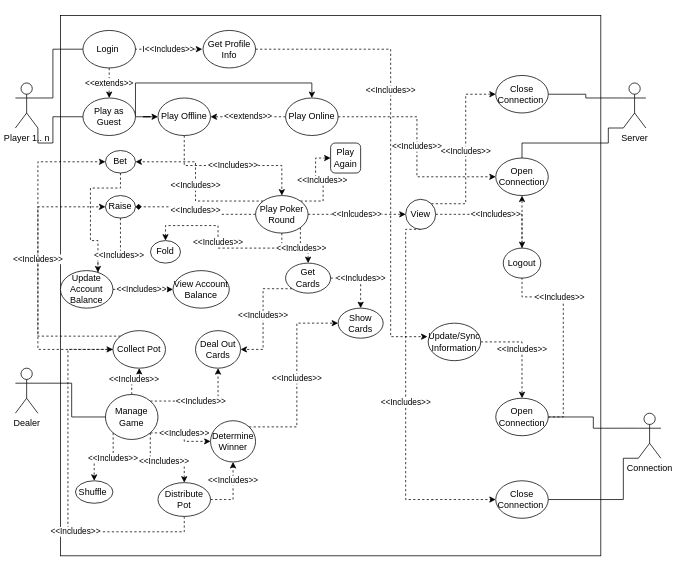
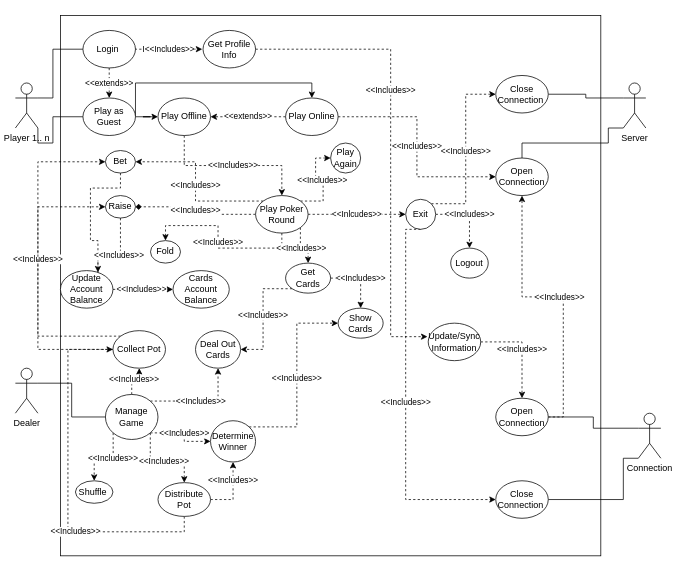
  <mxCell id="0" />
  <mxCell id="1" parent="0" />
  <mxCell id="2" value="" style="whiteSpace=wrap;html=1;aspect=fixed;gradientColor=#ffffff;" parent="1" vertex="1"><mxGeometry x="80" y="20" width="720" height="720" as="geometry" /></mxCell>
  <mxCell id="3" style="edgeStyle=orthogonalEdgeStyle;rounded=0;orthogonalLoop=1;jettySize=auto;html=1;exitX=1;exitY=1;exitDx=0;exitDy=0;exitPerimeter=0;endArrow=none;endFill=0;" parent="1" source="5" target="26" edge="1"><mxGeometry relative="1" as="geometry"><Array as="points"><mxPoint x="50" y="190" /><mxPoint x="70" y="190" /><mxPoint x="70" y="155" /></Array></mxGeometry></mxCell>
  <mxCell id="4" style="edgeStyle=orthogonalEdgeStyle;rounded=0;orthogonalLoop=1;jettySize=auto;html=1;exitX=1;exitY=0.333;exitDx=0;exitDy=0;exitPerimeter=0;entryX=0;entryY=0.5;entryDx=0;entryDy=0;endArrow=none;endFill=0;" parent="1" source="5" target="23" edge="1"><mxGeometry relative="1" as="geometry"><Array as="points"><mxPoint x="70" y="130" /><mxPoint x="70" y="65" /></Array></mxGeometry></mxCell>
  <mxCell id="5" value="Player 1.. n" style="shape=umlActor;verticalLabelPosition=bottom;verticalAlign=top;html=1;outlineConnect=0;" parent="1" vertex="1"><mxGeometry x="20" y="110" width="30" height="60" as="geometry" /></mxCell>
  <mxCell id="6" style="edgeStyle=orthogonalEdgeStyle;rounded=0;orthogonalLoop=1;jettySize=auto;html=1;exitX=1;exitY=0.333;exitDx=0;exitDy=0;exitPerimeter=0;endArrow=none;endFill=0;" parent="1" source="7" target="64" edge="1"><mxGeometry relative="1" as="geometry" /></mxCell>
  <mxCell id="7" value="Dealer" style="shape=umlActor;verticalLabelPosition=bottom;verticalAlign=top;html=1;outlineConnect=0;" parent="1" vertex="1"><mxGeometry x="20" y="490" width="30" height="60" as="geometry" /></mxCell>
  <mxCell id="8" style="edgeStyle=orthogonalEdgeStyle;rounded=0;orthogonalLoop=1;jettySize=auto;html=1;exitX=0;exitY=1;exitDx=0;exitDy=0;exitPerimeter=0;endArrow=none;endFill=0;" parent="1" source="10" target="14" edge="1"><mxGeometry relative="1" as="geometry"><Array as="points"><mxPoint x="810" y="170" /><mxPoint x="810" y="190" /><mxPoint x="695" y="190" /></Array></mxGeometry></mxCell>
  <mxCell id="9" style="edgeStyle=orthogonalEdgeStyle;rounded=0;orthogonalLoop=1;jettySize=auto;html=1;exitX=0;exitY=0.333;exitDx=0;exitDy=0;exitPerimeter=0;endArrow=none;endFill=0;" parent="1" source="10" target="15" edge="1"><mxGeometry relative="1" as="geometry" /></mxCell>
  <mxCell id="10" value="Server" style="shape=umlActor;verticalLabelPosition=bottom;verticalAlign=top;html=1;outlineConnect=0;" parent="1" vertex="1"><mxGeometry x="830" y="110" width="30" height="60" as="geometry" /></mxCell>
  <mxCell id="11" style="edgeStyle=orthogonalEdgeStyle;rounded=0;orthogonalLoop=1;jettySize=auto;html=1;exitX=0;exitY=0.333;exitDx=0;exitDy=0;exitPerimeter=0;endArrow=none;endFill=0;" parent="1" source="13" target="17" edge="1"><mxGeometry relative="1" as="geometry" /></mxCell>
  <mxCell id="12" style="edgeStyle=orthogonalEdgeStyle;rounded=0;orthogonalLoop=1;jettySize=auto;html=1;exitX=0;exitY=1;exitDx=0;exitDy=0;exitPerimeter=0;entryX=1;entryY=0.5;entryDx=0;entryDy=0;endArrow=none;endFill=0;" parent="1" source="13" target="20" edge="1"><mxGeometry relative="1" as="geometry"><Array as="points"><mxPoint x="830" y="610" /><mxPoint x="830" y="665" /></Array></mxGeometry></mxCell>
  <mxCell id="13" value="Connection" style="shape=umlActor;verticalLabelPosition=bottom;verticalAlign=top;html=1;outlineConnect=0;" parent="1" vertex="1"><mxGeometry x="850" y="550" width="30" height="60" as="geometry" /></mxCell>
  <mxCell id="14" value="Open Connection" style="ellipse;whiteSpace=wrap;html=1;" parent="1" vertex="1"><mxGeometry x="660" y="210" width="70" height="50" as="geometry" /></mxCell>
  <mxCell id="15" value="Close Connection&amp;nbsp;" style="ellipse;whiteSpace=wrap;html=1;" parent="1" vertex="1"><mxGeometry x="660" y="100" width="70" height="50" as="geometry" /></mxCell>
  <mxCell id="16" value="&amp;lt;&amp;lt;Includes&amp;gt;&amp;gt;" style="edgeStyle=orthogonalEdgeStyle;rounded=0;orthogonalLoop=1;jettySize=auto;html=1;dashed=1;exitX=1;exitY=0.5;exitDx=0;exitDy=0;" parent="1" source="17" target="14" edge="1"><mxGeometry relative="1" as="geometry" /></mxCell>
  <mxCell id="17" value="Open Connection" style="ellipse;whiteSpace=wrap;html=1;" parent="1" vertex="1"><mxGeometry x="660" y="530" width="70" height="50" as="geometry" /></mxCell>
  <mxCell id="18" value="&amp;lt;&amp;lt;Includes&amp;gt;&amp;gt;" style="edgeStyle=orthogonalEdgeStyle;rounded=0;orthogonalLoop=1;jettySize=auto;html=1;dashed=1;" parent="1" source="19" target="17" edge="1"><mxGeometry relative="1" as="geometry" /></mxCell>
  <mxCell id="19" value="Update/Sync Information" style="ellipse;whiteSpace=wrap;html=1;" parent="1" vertex="1"><mxGeometry x="570" y="430" width="70" height="50" as="geometry" /></mxCell>
  <mxCell id="20" value="Close Connection&amp;nbsp;" style="ellipse;whiteSpace=wrap;html=1;" parent="1" vertex="1"><mxGeometry x="660" y="640" width="70" height="50" as="geometry" /></mxCell>
  <mxCell id="21" value="I&amp;lt;&amp;lt;Includes&amp;gt;&amp;gt;" style="edgeStyle=orthogonalEdgeStyle;rounded=0;orthogonalLoop=1;jettySize=auto;html=1;exitX=1;exitY=0.5;exitDx=0;exitDy=0;dashed=1;" parent="1" edge="1"><mxGeometry relative="1" as="geometry"><mxPoint x="179" y="65" as="sourcePoint" /><mxPoint x="269" y="65" as="targetPoint" /></mxGeometry></mxCell>
  <mxCell id="22" value="&amp;lt;&amp;lt;extends&amp;gt;&amp;gt;" style="edgeStyle=orthogonalEdgeStyle;rounded=0;orthogonalLoop=1;jettySize=auto;html=1;exitX=0.5;exitY=1;exitDx=0;exitDy=0;dashed=1;endArrow=classic;endFill=1;" parent="1" source="23" target="26" edge="1"><mxGeometry relative="1" as="geometry" /></mxCell>
  <mxCell id="23" value="Login&amp;nbsp;" style="ellipse;whiteSpace=wrap;html=1;" parent="1" vertex="1"><mxGeometry x="110" y="40" width="70" height="50" as="geometry" /></mxCell>
  <mxCell id="24" style="edgeStyle=orthogonalEdgeStyle;rounded=0;orthogonalLoop=1;jettySize=auto;html=1;exitX=1;exitY=0.5;exitDx=0;exitDy=0;endArrow=classic;endFill=1;" parent="1" source="26" target="33" edge="1"><mxGeometry relative="1" as="geometry" /></mxCell>
  <mxCell id="25" style="edgeStyle=orthogonalEdgeStyle;rounded=0;orthogonalLoop=1;jettySize=auto;html=1;exitX=1;exitY=0.5;exitDx=0;exitDy=0;entryX=0.5;entryY=0;entryDx=0;entryDy=0;endArrow=classic;endFill=1;" parent="1" source="26" target="31" edge="1"><mxGeometry relative="1" as="geometry"><Array as="points"><mxPoint x="180" y="110" /><mxPoint x="415" y="110" /></Array></mxGeometry></mxCell>
  <mxCell id="26" value="Play as Guest" style="ellipse;whiteSpace=wrap;html=1;" parent="1" vertex="1"><mxGeometry x="110" y="130" width="70" height="50" as="geometry" /></mxCell>
  <mxCell id="27" value="&amp;lt;&amp;lt;Includes&amp;gt;&amp;gt;" style="edgeStyle=orthogonalEdgeStyle;rounded=0;orthogonalLoop=1;jettySize=auto;html=1;entryX=-0.014;entryY=0.36;entryDx=0;entryDy=0;entryPerimeter=0;dashed=1;" parent="1" source="28" target="19" edge="1"><mxGeometry x="-0.232" relative="1" as="geometry"><Array as="points"><mxPoint x="520" y="65" /><mxPoint x="520" y="448" /></Array><mxPoint as="offset" /></mxGeometry></mxCell>
  <mxCell id="28" value="Get Profile Info" style="ellipse;whiteSpace=wrap;html=1;" parent="1" vertex="1"><mxGeometry x="270" y="40" width="70" height="50" as="geometry" /></mxCell>
  <mxCell id="29" value="&amp;lt;&amp;lt;extends&amp;gt;&amp;gt;" style="edgeStyle=orthogonalEdgeStyle;rounded=0;orthogonalLoop=1;jettySize=auto;html=1;exitX=0;exitY=0.5;exitDx=0;exitDy=0;entryX=1;entryY=0.5;entryDx=0;entryDy=0;endArrow=classic;endFill=1;dashed=1;" parent="1" source="31" target="33" edge="1"><mxGeometry relative="1" as="geometry" /></mxCell>
  <mxCell id="30" value="&amp;lt;&amp;lt;Includes&amp;gt;&amp;gt;" style="edgeStyle=orthogonalEdgeStyle;rounded=0;orthogonalLoop=1;jettySize=auto;html=1;entryX=0;entryY=0.5;entryDx=0;entryDy=0;dashed=1;endArrow=classic;endFill=1;" parent="1" source="31" target="14" edge="1"><mxGeometry relative="1" as="geometry" /></mxCell>
  <mxCell id="31" value="Play Online&lt;span style=&quot;color: rgba(0 , 0 , 0 , 0) ; font-family: monospace ; font-size: 0px&quot;&gt;%3CmxGraphModel%3E%3Croot%3E%3CmxCell%20id%3D%220%22%2F%3E%3CmxCell%20id%3D%221%22%20parent%3D%220%22%2F%3E%3CmxCell%20id%3D%222%22%20value%3D%22Play%20as%20Guest%22%20style%3D%22ellipse%3BwhiteSpace%3Dwrap%3Bhtml%3D1%3B%22%20vertex%3D%221%22%20parent%3D%221%22%3E%3CmxGeometry%20x%3D%22110%22%20y%3D%22140%22%20width%3D%2270%22%20height%3D%2250%22%20as%3D%22geometry%22%2F%3E%3C%2FmxCell%3E%3C%2Froot%3E%3C%2FmxGraphModel%3E&lt;/span&gt;" style="ellipse;whiteSpace=wrap;html=1;" parent="1" vertex="1"><mxGeometry x="380" y="130" width="70" height="50" as="geometry" /></mxCell>
  <mxCell id="32" value="&amp;lt;&amp;lt;Includes&amp;gt;&amp;gt;" style="edgeStyle=orthogonalEdgeStyle;rounded=0;orthogonalLoop=1;jettySize=auto;html=1;exitX=0.5;exitY=1;exitDx=0;exitDy=0;endArrow=classic;endFill=1;dashed=1;" parent="1" source="33" target="40" edge="1"><mxGeometry relative="1" as="geometry" /></mxCell>
  <mxCell id="33" value="Play Offline" style="ellipse;whiteSpace=wrap;html=1;" parent="1" vertex="1"><mxGeometry x="210" y="130" width="70" height="50" as="geometry" /></mxCell>
  <mxCell id="34" value="&amp;lt;&amp;lt;Includes&amp;gt;&amp;gt;" style="edgeStyle=orthogonalEdgeStyle;rounded=0;orthogonalLoop=1;jettySize=auto;html=1;exitX=0;exitY=0;exitDx=0;exitDy=0;entryX=1;entryY=0.5;entryDx=0;entryDy=0;dashed=1;endArrow=classic;endFill=1;" parent="1" source="40" target="42" edge="1"><mxGeometry relative="1" as="geometry" /></mxCell>
  <mxCell id="35" value="&amp;lt;&amp;lt;Includes&amp;gt;&amp;gt;" style="edgeStyle=orthogonalEdgeStyle;rounded=0;orthogonalLoop=1;jettySize=auto;html=1;exitX=0;exitY=0.5;exitDx=0;exitDy=0;entryX=1;entryY=0.5;entryDx=0;entryDy=0;dashed=1;endArrow=diamond;endFill=1;" parent="1" source="40" target="44" edge="1"><mxGeometry relative="1" as="geometry" /></mxCell>
  <mxCell id="36" value="&amp;lt;&amp;lt;Includes&amp;gt;&amp;gt;" style="edgeStyle=orthogonalEdgeStyle;rounded=0;orthogonalLoop=1;jettySize=auto;html=1;exitX=0.5;exitY=1;exitDx=0;exitDy=0;dashed=1;endArrow=classic;endFill=1;" parent="1" source="40" target="45" edge="1"><mxGeometry relative="1" as="geometry" /></mxCell>
  <mxCell id="37" value="&amp;lt;&amp;lt;Includes&amp;gt;&amp;gt;" style="edgeStyle=orthogonalEdgeStyle;rounded=0;orthogonalLoop=1;jettySize=auto;html=1;exitX=1;exitY=1;exitDx=0;exitDy=0;dashed=1;endArrow=classic;endFill=1;" parent="1" source="40" target="52" edge="1"><mxGeometry relative="1" as="geometry" /></mxCell>
  <mxCell id="38" value="&amp;lt;&amp;lt;Includes&amp;gt;&amp;gt;" style="edgeStyle=orthogonalEdgeStyle;rounded=0;orthogonalLoop=1;jettySize=auto;html=1;exitX=1;exitY=0;exitDx=0;exitDy=0;entryX=0;entryY=0.5;entryDx=0;entryDy=0;dashed=1;endArrow=classic;endFill=1;" parent="1" source="40" target="53" edge="1"><mxGeometry relative="1" as="geometry" /></mxCell>
  <mxCell id="39" value="&amp;lt;&amp;lt;Inlcudes&amp;gt;&amp;gt;" style="edgeStyle=orthogonalEdgeStyle;rounded=0;orthogonalLoop=1;jettySize=auto;html=1;dashed=1;endArrow=classic;endFill=1;" parent="1" source="40" target="57" edge="1"><mxGeometry relative="1" as="geometry" /></mxCell>
  <mxCell id="40" value="Play Poker Round" style="ellipse;whiteSpace=wrap;html=1;gradientColor=#ffffff;" parent="1" vertex="1"><mxGeometry x="340" y="260" width="70" height="50" as="geometry" /></mxCell>
  <mxCell id="41" style="edgeStyle=orthogonalEdgeStyle;rounded=0;orthogonalLoop=1;jettySize=auto;html=1;exitX=0.5;exitY=1;exitDx=0;exitDy=0;entryX=0;entryY=0;entryDx=0;entryDy=0;dashed=1;endArrow=classic;endFill=1;" parent="1" source="42" target="47" edge="1"><mxGeometry relative="1" as="geometry"><Array as="points"><mxPoint x="120" y="250" /><mxPoint x="120" y="320" /><mxPoint x="130" y="320" /></Array></mxGeometry></mxCell>
  <mxCell id="42" value="Bet" style="ellipse;whiteSpace=wrap;html=1;gradientColor=#ffffff;" parent="1" vertex="1"><mxGeometry x="140" y="200" width="40" height="30" as="geometry" /></mxCell>
  <mxCell id="43" value="&amp;lt;&amp;lt;Includes&amp;gt;&amp;gt;" style="edgeStyle=orthogonalEdgeStyle;rounded=0;orthogonalLoop=1;jettySize=auto;html=1;exitX=0.5;exitY=1;exitDx=0;exitDy=0;dashed=1;endArrow=classic;endFill=1;" parent="1" source="44" target="47" edge="1"><mxGeometry x="0.021" relative="1" as="geometry"><Array as="points"><mxPoint x="160" y="340" /><mxPoint x="130" y="340" /></Array><mxPoint as="offset" /></mxGeometry></mxCell>
  <mxCell id="44" value="Raise" style="ellipse;whiteSpace=wrap;html=1;gradientColor=#ffffff;" parent="1" vertex="1"><mxGeometry x="140" y="260" width="40" height="30" as="geometry" /></mxCell>
  <mxCell id="45" value="Fold" style="ellipse;whiteSpace=wrap;html=1;gradientColor=#ffffff;" parent="1" vertex="1"><mxGeometry x="200" y="320" width="40" height="30" as="geometry" /></mxCell>
  <mxCell id="46" value="&amp;lt;&amp;lt;Includes&amp;gt;&amp;gt;" style="edgeStyle=orthogonalEdgeStyle;rounded=0;orthogonalLoop=1;jettySize=auto;html=1;exitX=1;exitY=0.5;exitDx=0;exitDy=0;dashed=1;endArrow=classic;endFill=1;" parent="1" source="47" target="48" edge="1"><mxGeometry x="-0.059" relative="1" as="geometry"><mxPoint as="offset" /></mxGeometry></mxCell>
  <mxCell id="47" value="Update Account Balance" style="ellipse;whiteSpace=wrap;html=1;gradientColor=#ffffff;" parent="1" vertex="1"><mxGeometry x="80" y="360" width="70" height="50" as="geometry" /></mxCell>
- <mxCell id="48" value="View Account Balance" style="ellipse;whiteSpace=wrap;html=1;gradientColor=#ffffff;" parent="1" vertex="1"><mxGeometry x="230" y="360" width="75" height="50" as="geometry" /></mxCell>
+ <mxCell id="48" value="Cards Account Balance" style="ellipse;whiteSpace=wrap;html=1;gradientColor=#ffffff;" parent="1" vertex="1"><mxGeometry x="230" y="360" width="75" height="50" as="geometry" /></mxCell>
  <mxCell id="49" value="Shuffle&amp;nbsp;" style="ellipse;whiteSpace=wrap;html=1;gradientColor=#ffffff;" parent="1" vertex="1"><mxGeometry x="100" y="640" width="50" height="30" as="geometry" /></mxCell>
  <mxCell id="50" value="&amp;lt;&amp;lt;Includes&amp;gt;&amp;gt;" style="edgeStyle=orthogonalEdgeStyle;rounded=0;orthogonalLoop=1;jettySize=auto;html=1;exitX=0;exitY=1;exitDx=0;exitDy=0;entryX=1;entryY=0.5;entryDx=0;entryDy=0;dashed=1;endArrow=classic;endFill=1;" parent="1" source="52" target="65" edge="1"><mxGeometry relative="1" as="geometry" /></mxCell>
  <mxCell id="51" value="&amp;lt;&amp;lt;Includes&amp;gt;&amp;gt;" style="edgeStyle=orthogonalEdgeStyle;rounded=0;orthogonalLoop=1;jettySize=auto;html=1;dashed=1;endArrow=classic;endFill=1;" parent="1" source="52" target="58" edge="1"><mxGeometry relative="1" as="geometry" /></mxCell>
  <mxCell id="52" value="Get&lt;br&gt;Cards" style="ellipse;whiteSpace=wrap;html=1;gradientColor=#ffffff;" parent="1" vertex="1"><mxGeometry x="380" y="350" width="60" height="40" as="geometry" /></mxCell>
- <mxCell id="53" value="Play Again" style="whiteSpace=wrap;html=1;gradientColor=#ffffff;rounded=1;" parent="1" vertex="1"><mxGeometry x="440" y="190" width="40" height="40" as="geometry" /></mxCell>
+ <mxCell id="53" value="Play Again" style="ellipse;whiteSpace=wrap;html=1;gradientColor=#ffffff;" parent="1" vertex="1"><mxGeometry x="440" y="190" width="40" height="40" as="geometry" /></mxCell>
  <mxCell id="54" value="&amp;lt;&amp;lt;Includes&amp;gt;&amp;gt;" style="edgeStyle=orthogonalEdgeStyle;rounded=0;orthogonalLoop=1;jettySize=auto;html=1;exitX=1;exitY=0;exitDx=0;exitDy=0;entryX=0;entryY=0.5;entryDx=0;entryDy=0;dashed=1;endArrow=classic;endFill=1;" parent="1" source="57" target="15" edge="1"><mxGeometry relative="1" as="geometry" /></mxCell>
  <mxCell id="55" value="&amp;lt;&amp;lt;Includes&amp;gt;&amp;gt;" style="edgeStyle=orthogonalEdgeStyle;rounded=0;orthogonalLoop=1;jettySize=auto;html=1;exitX=0.5;exitY=1;exitDx=0;exitDy=0;entryX=0;entryY=0.5;entryDx=0;entryDy=0;dashed=1;endArrow=classic;endFill=1;" parent="1" source="57" target="20" edge="1"><mxGeometry relative="1" as="geometry"><Array as="points"><mxPoint x="540" y="305" /><mxPoint x="540" y="665" /></Array></mxGeometry></mxCell>
  <mxCell id="56" value="&amp;lt;&amp;lt;Includes&amp;gt;&amp;gt;" style="edgeStyle=orthogonalEdgeStyle;rounded=0;orthogonalLoop=1;jettySize=auto;html=1;dashed=1;" parent="1" source="57" target="74" edge="1"><mxGeometry relative="1" as="geometry" /></mxCell>
- <mxCell id="57" value="View" style="ellipse;whiteSpace=wrap;html=1;gradientColor=#ffffff;" parent="1" vertex="1"><mxGeometry x="540" y="265" width="40" height="40" as="geometry" /></mxCell>
+ <mxCell id="57" value="Exit" style="ellipse;whiteSpace=wrap;html=1;gradientColor=#ffffff;" parent="1" vertex="1"><mxGeometry x="540" y="265" width="40" height="40" as="geometry" /></mxCell>
  <mxCell id="58" value="Show Cards" style="ellipse;whiteSpace=wrap;html=1;gradientColor=#ffffff;" parent="1" vertex="1"><mxGeometry x="450" y="410" width="60" height="40" as="geometry" /></mxCell>
  <mxCell id="59" value="&amp;lt;&amp;lt;Includes&amp;gt;&amp;gt;" style="edgeStyle=orthogonalEdgeStyle;rounded=0;orthogonalLoop=1;jettySize=auto;html=1;exitX=1;exitY=0;exitDx=0;exitDy=0;endArrow=classic;endFill=1;dashed=1;" parent="1" source="64" target="65" edge="1"><mxGeometry relative="1" as="geometry" /></mxCell>
  <mxCell id="60" value="&amp;lt;&amp;lt;Includes&amp;gt;&amp;gt;" style="edgeStyle=orthogonalEdgeStyle;rounded=0;orthogonalLoop=1;jettySize=auto;html=1;exitX=0;exitY=1;exitDx=0;exitDy=0;dashed=1;endArrow=classic;endFill=1;" parent="1" source="64" target="49" edge="1"><mxGeometry x="-0.234" relative="1" as="geometry"><mxPoint as="offset" /></mxGeometry></mxCell>
  <mxCell id="61" value="&amp;lt;&amp;lt;Includes&amp;gt;&amp;gt;" style="edgeStyle=orthogonalEdgeStyle;rounded=0;orthogonalLoop=1;jettySize=auto;html=1;exitX=1;exitY=1;exitDx=0;exitDy=0;entryX=0;entryY=0.5;entryDx=0;entryDy=0;dashed=1;endArrow=classic;endFill=1;" parent="1" source="64" target="67" edge="1"><mxGeometry relative="1" as="geometry" /></mxCell>
  <mxCell id="62" value="&amp;lt;&amp;lt;Includes&amp;gt;&amp;gt;" style="edgeStyle=orthogonalEdgeStyle;rounded=0;orthogonalLoop=1;jettySize=auto;html=1;exitX=0.5;exitY=0;exitDx=0;exitDy=0;dashed=1;endArrow=classic;endFill=1;" parent="1" source="64" target="70" edge="1"><mxGeometry relative="1" as="geometry" /></mxCell>
  <mxCell id="63" value="&amp;lt;&amp;lt;Includes&amp;gt;&amp;gt;" style="edgeStyle=orthogonalEdgeStyle;rounded=0;orthogonalLoop=1;jettySize=auto;html=1;exitX=1;exitY=1;exitDx=0;exitDy=0;dashed=1;endArrow=classic;endFill=1;" parent="1" source="64" target="73" edge="1"><mxGeometry relative="1" as="geometry" /></mxCell>
  <mxCell id="64" value="Manage Game" style="ellipse;whiteSpace=wrap;html=1;gradientColor=#ffffff;" parent="1" vertex="1"><mxGeometry x="140" y="525" width="70" height="60" as="geometry" /></mxCell>
  <mxCell id="65" value="Deal Out Cards" style="ellipse;whiteSpace=wrap;html=1;gradientColor=#ffffff;" parent="1" vertex="1"><mxGeometry x="260" y="440" width="60" height="50" as="geometry" /></mxCell>
  <mxCell id="66" value="&amp;lt;&amp;lt;Includes&amp;gt;&amp;gt;" style="edgeStyle=orthogonalEdgeStyle;rounded=0;orthogonalLoop=1;jettySize=auto;html=1;exitX=1;exitY=0;exitDx=0;exitDy=0;entryX=0;entryY=0.5;entryDx=0;entryDy=0;dashed=1;endArrow=classic;endFill=1;" parent="1" source="67" target="58" edge="1"><mxGeometry relative="1" as="geometry" /></mxCell>
  <mxCell id="67" value="Determine Winner" style="ellipse;whiteSpace=wrap;html=1;gradientColor=#ffffff;" parent="1" vertex="1"><mxGeometry x="280" y="560" width="60" height="55" as="geometry" /></mxCell>
  <mxCell id="68" value="&amp;lt;&amp;lt;Includes&amp;gt;&amp;gt;" style="edgeStyle=orthogonalEdgeStyle;rounded=0;orthogonalLoop=1;jettySize=auto;html=1;entryX=0;entryY=0.5;entryDx=0;entryDy=0;dashed=1;endArrow=classic;endFill=1;" parent="1" source="70" target="42" edge="1"><mxGeometry relative="1" as="geometry"><Array as="points"><mxPoint x="50" y="465" /><mxPoint x="50" y="215" /></Array></mxGeometry></mxCell>
  <mxCell id="69" style="edgeStyle=orthogonalEdgeStyle;rounded=0;orthogonalLoop=1;jettySize=auto;html=1;exitX=0;exitY=0;exitDx=0;exitDy=0;entryX=0;entryY=0.5;entryDx=0;entryDy=0;dashed=1;endArrow=classic;endFill=1;" parent="1" source="70" target="44" edge="1"><mxGeometry relative="1" as="geometry"><Array as="points"><mxPoint x="50" y="447" /><mxPoint x="50" y="275" /></Array></mxGeometry></mxCell>
  <mxCell id="70" value="Collect Pot" style="ellipse;whiteSpace=wrap;html=1;gradientColor=#ffffff;" parent="1" vertex="1"><mxGeometry x="150" y="440" width="70" height="50" as="geometry" /></mxCell>
  <mxCell id="71" value="&amp;lt;&amp;lt;Includes&amp;gt;&amp;gt;" style="edgeStyle=orthogonalEdgeStyle;rounded=0;orthogonalLoop=1;jettySize=auto;html=1;exitX=1;exitY=0.5;exitDx=0;exitDy=0;entryX=0.5;entryY=1;entryDx=0;entryDy=0;dashed=1;endArrow=classic;endFill=1;" parent="1" source="73" target="67" edge="1"><mxGeometry x="0.375" relative="1" as="geometry"><mxPoint as="offset" /></mxGeometry></mxCell>
  <mxCell id="72" value="&amp;lt;&amp;lt;Includes&amp;gt;&amp;gt;" style="edgeStyle=orthogonalEdgeStyle;rounded=0;orthogonalLoop=1;jettySize=auto;html=1;exitX=0.5;exitY=1;exitDx=0;exitDy=0;entryX=0;entryY=0.5;entryDx=0;entryDy=0;dashed=1;endArrow=classic;endFill=1;" parent="1" source="73" target="70" edge="1"><mxGeometry x="-0.308" relative="1" as="geometry"><Array as="points"><mxPoint x="245" y="708" /><mxPoint x="90" y="708" /><mxPoint x="90" y="465" /></Array><mxPoint as="offset" /></mxGeometry></mxCell>
  <mxCell id="73" value="Distribute Pot" style="ellipse;whiteSpace=wrap;html=1;gradientColor=#ffffff;" parent="1" vertex="1"><mxGeometry x="210" y="642.5" width="70" height="45" as="geometry" /></mxCell>
- <mxCell id="74" value="Logout" style="ellipse;whiteSpace=wrap;html=1;" parent="1" vertex="1"><mxGeometry x="670" y="330" width="50" height="40" as="geometry" /></mxCell>
+ <mxCell id="74" value="Logout" style="ellipse;whiteSpace=wrap;html=1;" parent="1" vertex="1"><mxGeometry x="600" y="330" width="50" height="40" as="geometry" /></mxCell>
